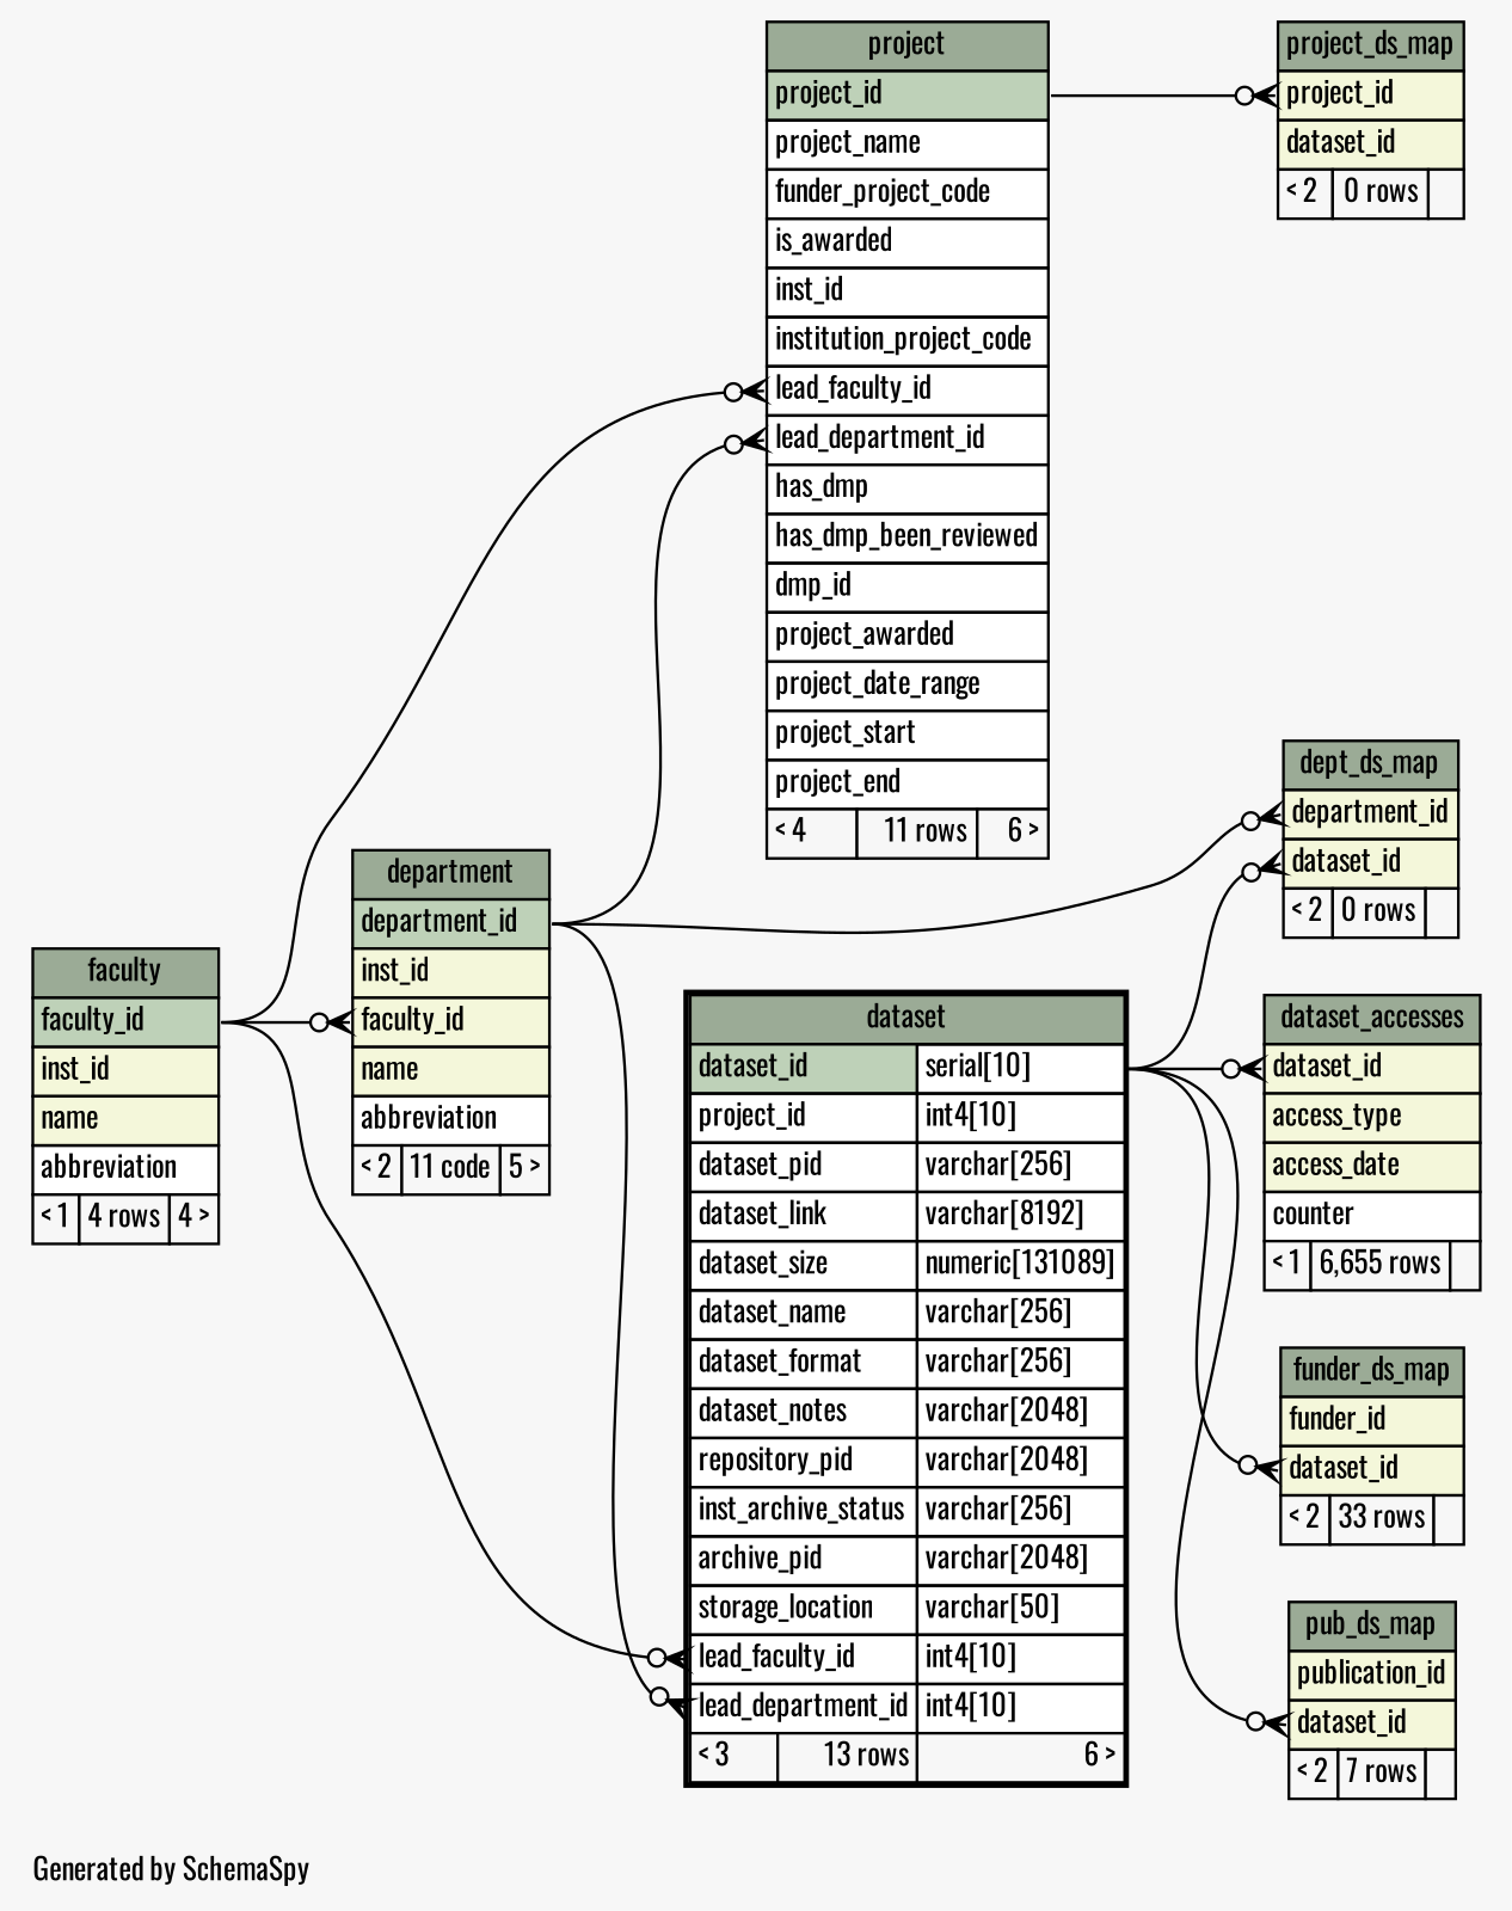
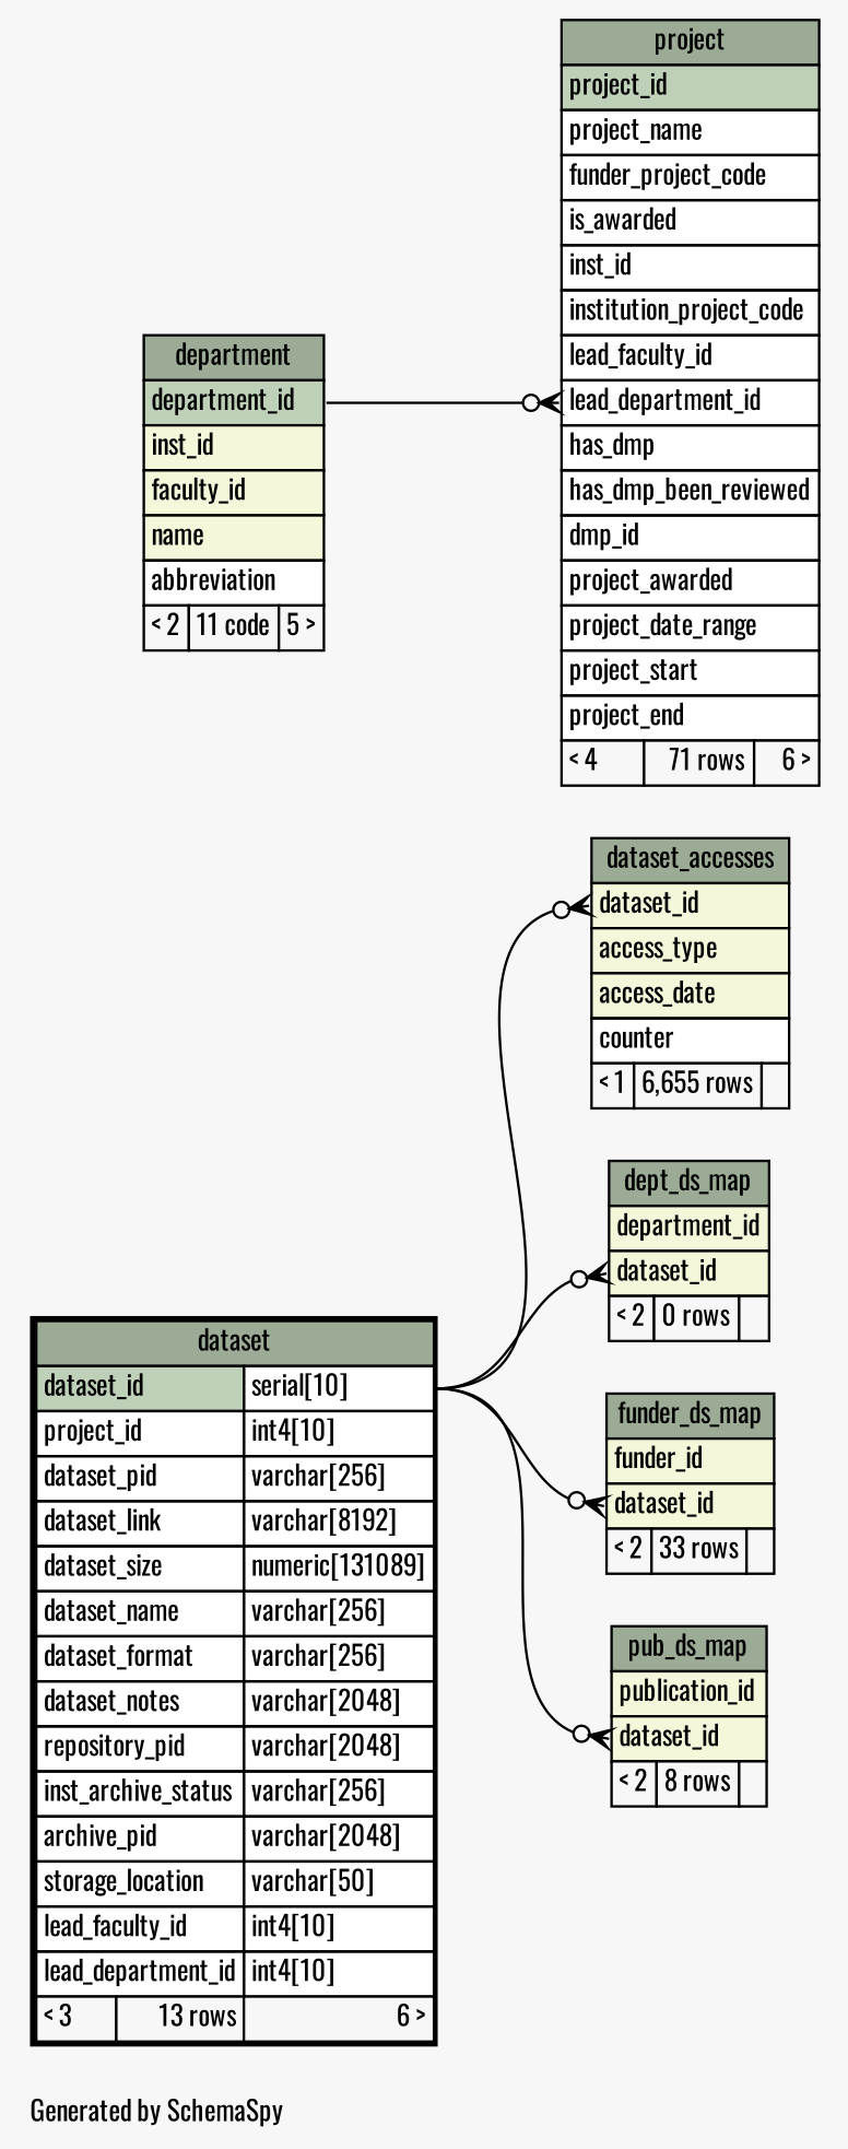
  digraph {
    bgcolor="#f7f7f7"
    fontname=Oswald
    fontsize=11
    label="\nGenerated by SchemaSpy"
    labeljust=l
    nodesep=0.18
    rankdir=RL
    ranksep=0.46
    node [fontname=Oswald fontsize=11 shape=plaintext]
    edge [arrowhead=none arrowsize=0.8 arrowtail=crowodot dir=back fontname=Oswald headport="dataset_id.type:e" tailport="dataset_id:w"]
    n1 [label=<     <TABLE BORDER="2" CELLBORDER="1" CELLSPACING="0" BGCOLOR="#ffffff">       <TR><TD COLSPAN="3" BGCOLOR="#9bab96" ALIGN="CENTER">dataset</TD></TR>       <TR><TD PORT="dataset_id" COLSPAN="2" BGCOLOR="#bed1b8" ALIGN="LEFT">dataset_id</TD><TD PORT="dataset_id.type" ALIGN="LEFT">serial[10]</TD></TR>       <TR><TD PORT="project_id" COLSPAN="2" ALIGN="LEFT">project_id</TD><TD PORT="project_id.type" ALIGN="LEFT">int4[10]</TD></TR>       <TR><TD PORT="dataset_pid" COLSPAN="2" ALIGN="LEFT">dataset_pid</TD><TD PORT="dataset_pid.type" ALIGN="LEFT">varchar[256]</TD></TR>       <TR><TD PORT="dataset_link" COLSPAN="2" ALIGN="LEFT">dataset_link</TD><TD PORT="dataset_link.type" ALIGN="LEFT">varchar[8192]</TD></TR>       <TR><TD PORT="dataset_size" COLSPAN="2" ALIGN="LEFT">dataset_size</TD><TD PORT="dataset_size.type" ALIGN="LEFT">numeric[131089]</TD></TR>       <TR><TD PORT="dataset_name" COLSPAN="2" ALIGN="LEFT">dataset_name</TD><TD PORT="dataset_name.type" ALIGN="LEFT">varchar[256]</TD></TR>       <TR><TD PORT="dataset_format" COLSPAN="2" ALIGN="LEFT">dataset_format</TD><TD PORT="dataset_format.type" ALIGN="LEFT">varchar[256]</TD></TR>       <TR><TD PORT="dataset_notes" COLSPAN="2" ALIGN="LEFT">dataset_notes</TD><TD PORT="dataset_notes.type" ALIGN="LEFT">varchar[2048]</TD></TR>       <TR><TD PORT="repository_pid" COLSPAN="2" ALIGN="LEFT">repository_pid</TD><TD PORT="repository_pid.type" ALIGN="LEFT">varchar[2048]</TD></TR>       <TR><TD PORT="inst_archive_status" COLSPAN="2" ALIGN="LEFT">inst_archive_status</TD><TD PORT="inst_archive_status.type" ALIGN="LEFT">varchar[256]</TD></TR>       <TR><TD PORT="archive_pid" COLSPAN="2" ALIGN="LEFT">archive_pid</TD><TD PORT="archive_pid.type" ALIGN="LEFT">varchar[2048]</TD></TR>       <TR><TD PORT="storage_location" COLSPAN="2" ALIGN="LEFT">storage_location</TD><TD PORT="storage_location.type" ALIGN="LEFT">varchar[50]</TD></TR>       <TR><TD PORT="lead_faculty_id" COLSPAN="2" ALIGN="LEFT">lead_faculty_id</TD><TD PORT="lead_faculty_id.type" ALIGN="LEFT">int4[10]</TD></TR>       <TR><TD PORT="lead_department_id" COLSPAN="2" ALIGN="LEFT">lead_department_id</TD><TD PORT="lead_department_id.type" ALIGN="LEFT">int4[10]</TD></TR>       <TR><TD ALIGN="LEFT" BGCOLOR="#f7f7f7">&lt; 3</TD><TD ALIGN="RIGHT" BGCOLOR="#f7f7f7">13 rows</TD><TD ALIGN="RIGHT" BGCOLOR="#f7f7f7">6 &gt;</TD></TR>     </TABLE>>]
    n2 [label=<     <TABLE BORDER="0" CELLBORDER="1" CELLSPACING="0" BGCOLOR="#ffffff">       <TR><TD COLSPAN="3" BGCOLOR="#9bab96" ALIGN="CENTER">department</TD></TR>       <TR><TD PORT="department_id" COLSPAN="3" BGCOLOR="#bed1b8" ALIGN="LEFT">department_id</TD></TR>       <TR><TD PORT="inst_id" COLSPAN="3" BGCOLOR="#f4f7da" ALIGN="LEFT">inst_id</TD></TR>       <TR><TD PORT="faculty_id" COLSPAN="3" BGCOLOR="#f4f7da" ALIGN="LEFT">faculty_id</TD></TR>       <TR><TD PORT="name" COLSPAN="3" BGCOLOR="#f4f7da" ALIGN="LEFT">name</TD></TR>       <TR><TD PORT="abbreviation" COLSPAN="3" ALIGN="LEFT">abbreviation</TD></TR>       <TR><TD ALIGN="LEFT" BGCOLOR="#f7f7f7">&lt; 2</TD><TD ALIGN="RIGHT" BGCOLOR="#f7f7f7">11 code</TD><TD ALIGN="RIGHT" BGCOLOR="#f7f7f7">5 &gt;</TD></TR>     </TABLE>>]
-   n3 [label=<     <TABLE BORDER="0" CELLBORDER="1" CELLSPACING="0" BGCOLOR="#ffffff">       <TR><TD COLSPAN="3" BGCOLOR="#9bab96" ALIGN="CENTER">faculty</TD></TR>       <TR><TD PORT="faculty_id" COLSPAN="3" BGCOLOR="#bed1b8" ALIGN="LEFT">faculty_id</TD></TR>       <TR><TD PORT="inst_id" COLSPAN="3" BGCOLOR="#f4f7da" ALIGN="LEFT">inst_id</TD></TR>       <TR><TD PORT="name" COLSPAN="3" BGCOLOR="#f4f7da" ALIGN="LEFT">name</TD></TR>       <TR><TD PORT="abbreviation" COLSPAN="3" ALIGN="LEFT">abbreviation</TD></TR>       <TR><TD ALIGN="LEFT" BGCOLOR="#f7f7f7">&lt; 1</TD><TD ALIGN="RIGHT" BGCOLOR="#f7f7f7">4 rows</TD><TD ALIGN="RIGHT" BGCOLOR="#f7f7f7">4 &gt;</TD></TR>     </TABLE>>]
-   n4 [label=<     <TABLE BORDER="0" CELLBORDER="1" CELLSPACING="0" BGCOLOR="#ffffff">       <TR><TD COLSPAN="3" BGCOLOR="#9bab96" ALIGN="CENTER">project</TD></TR>       <TR><TD PORT="project_id" COLSPAN="3" BGCOLOR="#bed1b8" ALIGN="LEFT">project_id</TD></TR>       <TR><TD PORT="project_name" COLSPAN="3" ALIGN="LEFT">project_name</TD></TR>       <TR><TD PORT="funder_project_code" COLSPAN="3" ALIGN="LEFT">funder_project_code</TD></TR>       <TR><TD PORT="is_awarded" COLSPAN="3" ALIGN="LEFT">is_awarded</TD></TR>       <TR><TD PORT="inst_id" COLSPAN="3" ALIGN="LEFT">inst_id</TD></TR>       <TR><TD PORT="institution_project_code" COLSPAN="3" ALIGN="LEFT">institution_project_code</TD></TR>       <TR><TD PORT="lead_faculty_id" COLSPAN="3" ALIGN="LEFT">lead_faculty_id</TD></TR>       <TR><TD PORT="lead_department_id" COLSPAN="3" ALIGN="LEFT">lead_department_id</TD></TR>       <TR><TD PORT="has_dmp" COLSPAN="3" ALIGN="LEFT">has_dmp</TD></TR>       <TR><TD PORT="has_dmp_been_reviewed" COLSPAN="3" ALIGN="LEFT">has_dmp_been_reviewed</TD></TR>       <TR><TD PORT="dmp_id" COLSPAN="3" ALIGN="LEFT">dmp_id</TD></TR>       <TR><TD PORT="project_awarded" COLSPAN="3" ALIGN="LEFT">project_awarded</TD></TR>       <TR><TD PORT="project_date_range" COLSPAN="3" ALIGN="LEFT">project_date_range</TD></TR>       <TR><TD PORT="project_start" COLSPAN="3" ALIGN="LEFT">project_start</TD></TR>       <TR><TD PORT="project_end" COLSPAN="3" ALIGN="LEFT">project_end</TD></TR>       <TR><TD ALIGN="LEFT" BGCOLOR="#f7f7f7">&lt; 4</TD><TD ALIGN="RIGHT" BGCOLOR="#f7f7f7">11 rows</TD><TD ALIGN="RIGHT" BGCOLOR="#f7f7f7">6 &gt;</TD></TR>     </TABLE>>]
+   n4 [label=<     <TABLE BORDER="0" CELLBORDER="1" CELLSPACING="0" BGCOLOR="#ffffff">       <TR><TD COLSPAN="3" BGCOLOR="#9bab96" ALIGN="CENTER">project</TD></TR>       <TR><TD PORT="project_id" COLSPAN="3" BGCOLOR="#bed1b8" ALIGN="LEFT">project_id</TD></TR>       <TR><TD PORT="project_name" COLSPAN="3" ALIGN="LEFT">project_name</TD></TR>       <TR><TD PORT="funder_project_code" COLSPAN="3" ALIGN="LEFT">funder_project_code</TD></TR>       <TR><TD PORT="is_awarded" COLSPAN="3" ALIGN="LEFT">is_awarded</TD></TR>       <TR><TD PORT="inst_id" COLSPAN="3" ALIGN="LEFT">inst_id</TD></TR>       <TR><TD PORT="institution_project_code" COLSPAN="3" ALIGN="LEFT">institution_project_code</TD></TR>       <TR><TD PORT="lead_faculty_id" COLSPAN="3" ALIGN="LEFT">lead_faculty_id</TD></TR>       <TR><TD PORT="lead_department_id" COLSPAN="3" ALIGN="LEFT">lead_department_id</TD></TR>       <TR><TD PORT="has_dmp" COLSPAN="3" ALIGN="LEFT">has_dmp</TD></TR>       <TR><TD PORT="has_dmp_been_reviewed" COLSPAN="3" ALIGN="LEFT">has_dmp_been_reviewed</TD></TR>       <TR><TD PORT="dmp_id" COLSPAN="3" ALIGN="LEFT">dmp_id</TD></TR>       <TR><TD PORT="project_awarded" COLSPAN="3" ALIGN="LEFT">project_awarded</TD></TR>       <TR><TD PORT="project_date_range" COLSPAN="3" ALIGN="LEFT">project_date_range</TD></TR>       <TR><TD PORT="project_start" COLSPAN="3" ALIGN="LEFT">project_start</TD></TR>       <TR><TD PORT="project_end" COLSPAN="3" ALIGN="LEFT">project_end</TD></TR>       <TR><TD ALIGN="LEFT" BGCOLOR="#f7f7f7">&lt; 4</TD><TD ALIGN="RIGHT" BGCOLOR="#f7f7f7">71 rows</TD><TD ALIGN="RIGHT" BGCOLOR="#f7f7f7">6 &gt;</TD></TR>     </TABLE>>]
    n5 [label=<     <TABLE BORDER="0" CELLBORDER="1" CELLSPACING="0" BGCOLOR="#ffffff">       <TR><TD COLSPAN="3" BGCOLOR="#9bab96" ALIGN="CENTER">dataset_accesses</TD></TR>       <TR><TD PORT="dataset_id" COLSPAN="3" BGCOLOR="#f4f7da" ALIGN="LEFT">dataset_id</TD></TR>       <TR><TD PORT="access_type" COLSPAN="3" BGCOLOR="#f4f7da" ALIGN="LEFT">access_type</TD></TR>       <TR><TD PORT="access_date" COLSPAN="3" BGCOLOR="#f4f7da" ALIGN="LEFT">access_date</TD></TR>       <TR><TD PORT="counter" COLSPAN="3" ALIGN="LEFT">counter</TD></TR>       <TR><TD ALIGN="LEFT" BGCOLOR="#f7f7f7">&lt; 1</TD><TD ALIGN="RIGHT" BGCOLOR="#f7f7f7">6,655 rows</TD><TD ALIGN="RIGHT" BGCOLOR="#f7f7f7">  </TD></TR>     </TABLE>>]
    n6 [label=<     <TABLE BORDER="0" CELLBORDER="1" CELLSPACING="0" BGCOLOR="#ffffff">       <TR><TD COLSPAN="3" BGCOLOR="#9bab96" ALIGN="CENTER">dept_ds_map</TD></TR>       <TR><TD PORT="department_id" COLSPAN="3" BGCOLOR="#f4f7da" ALIGN="LEFT">department_id</TD></TR>       <TR><TD PORT="dataset_id" COLSPAN="3" BGCOLOR="#f4f7da" ALIGN="LEFT">dataset_id</TD></TR>       <TR><TD ALIGN="LEFT" BGCOLOR="#f7f7f7">&lt; 2</TD><TD ALIGN="RIGHT" BGCOLOR="#f7f7f7">0 rows</TD><TD ALIGN="RIGHT" BGCOLOR="#f7f7f7">  </TD></TR>     </TABLE>>]
    n7 [label=<     <TABLE BORDER="0" CELLBORDER="1" CELLSPACING="0" BGCOLOR="#ffffff">       <TR><TD COLSPAN="3" BGCOLOR="#9bab96" ALIGN="CENTER">funder_ds_map</TD></TR>       <TR><TD PORT="funder_id" COLSPAN="3" BGCOLOR="#f4f7da" ALIGN="LEFT">funder_id</TD></TR>       <TR><TD PORT="dataset_id" COLSPAN="3" BGCOLOR="#f4f7da" ALIGN="LEFT">dataset_id</TD></TR>       <TR><TD ALIGN="LEFT" BGCOLOR="#f7f7f7">&lt; 2</TD><TD ALIGN="RIGHT" BGCOLOR="#f7f7f7">33 rows</TD><TD ALIGN="RIGHT" BGCOLOR="#f7f7f7">  </TD></TR>     </TABLE>>]
-   n8 [label=<     <TABLE BORDER="0" CELLBORDER="1" CELLSPACING="0" BGCOLOR="#ffffff">       <TR><TD COLSPAN="3" BGCOLOR="#9bab96" ALIGN="CENTER">project_ds_map</TD></TR>       <TR><TD PORT="project_id" COLSPAN="3" BGCOLOR="#f4f7da" ALIGN="LEFT">project_id</TD></TR>       <TR><TD PORT="dataset_id" COLSPAN="3" BGCOLOR="#f4f7da" ALIGN="LEFT">dataset_id</TD></TR>       <TR><TD ALIGN="LEFT" BGCOLOR="#f7f7f7">&lt; 2</TD><TD ALIGN="RIGHT" BGCOLOR="#f7f7f7">0 rows</TD><TD ALIGN="RIGHT" BGCOLOR="#f7f7f7">  </TD></TR>     </TABLE>>]
-   n9 [label=<     <TABLE BORDER="0" CELLBORDER="1" CELLSPACING="0" BGCOLOR="#ffffff">       <TR><TD COLSPAN="3" BGCOLOR="#9bab96" ALIGN="CENTER">pub_ds_map</TD></TR>       <TR><TD PORT="publication_id" COLSPAN="3" BGCOLOR="#f4f7da" ALIGN="LEFT">publication_id</TD></TR>       <TR><TD PORT="dataset_id" COLSPAN="3" BGCOLOR="#f4f7da" ALIGN="LEFT">dataset_id</TD></TR>       <TR><TD ALIGN="LEFT" BGCOLOR="#f7f7f7">&lt; 2</TD><TD ALIGN="RIGHT" BGCOLOR="#f7f7f7">7 rows</TD><TD ALIGN="RIGHT" BGCOLOR="#f7f7f7">  </TD></TR>     </TABLE>>]
-   n1 -> n2 [headport="department_id:e" tailport="lead_department_id:w"]
-   n1 -> n3 [headport="faculty_id:e" tailport="lead_faculty_id:w"]
-   n2 -> n3 [headport="faculty_id:e" tailport="faculty_id:w"]
+   n9 [label=<     <TABLE BORDER="0" CELLBORDER="1" CELLSPACING="0" BGCOLOR="#ffffff">       <TR><TD COLSPAN="3" BGCOLOR="#9bab96" ALIGN="CENTER">pub_ds_map</TD></TR>       <TR><TD PORT="publication_id" COLSPAN="3" BGCOLOR="#f4f7da" ALIGN="LEFT">publication_id</TD></TR>       <TR><TD PORT="dataset_id" COLSPAN="3" BGCOLOR="#f4f7da" ALIGN="LEFT">dataset_id</TD></TR>       <TR><TD ALIGN="LEFT" BGCOLOR="#f7f7f7">&lt; 2</TD><TD ALIGN="RIGHT" BGCOLOR="#f7f7f7">8 rows</TD><TD ALIGN="RIGHT" BGCOLOR="#f7f7f7">  </TD></TR>     </TABLE>>]
    n4 -> n2 [headport="department_id:e" tailport="lead_department_id:w"]
-   n4 -> n3 [headport="faculty_id:e" tailport="lead_faculty_id:w"]
    n5 -> n1
    n6 -> n1
-   n6 -> n2 [headport="department_id:e" tailport="department_id:w"]
    n7 -> n1
-   n8 -> n4 [headport="project_id:e" tailport="project_id:w"]
    n9 -> n1
  }
